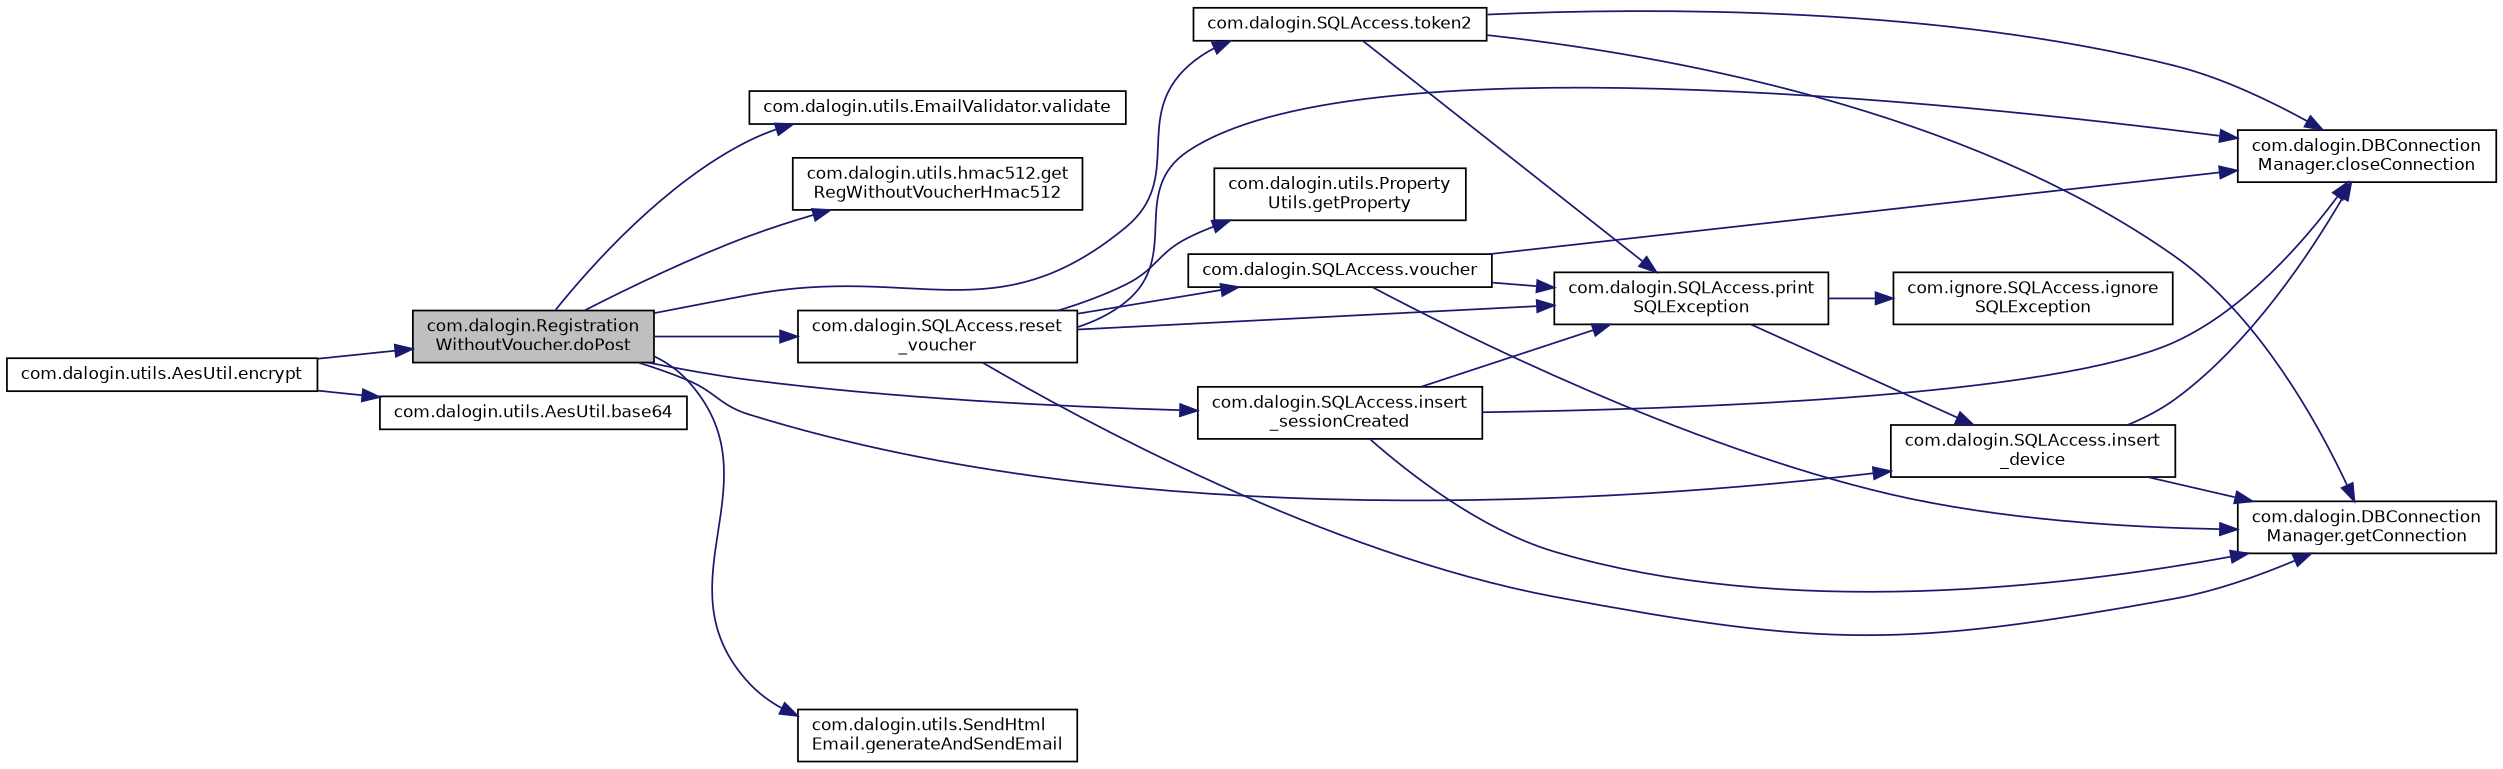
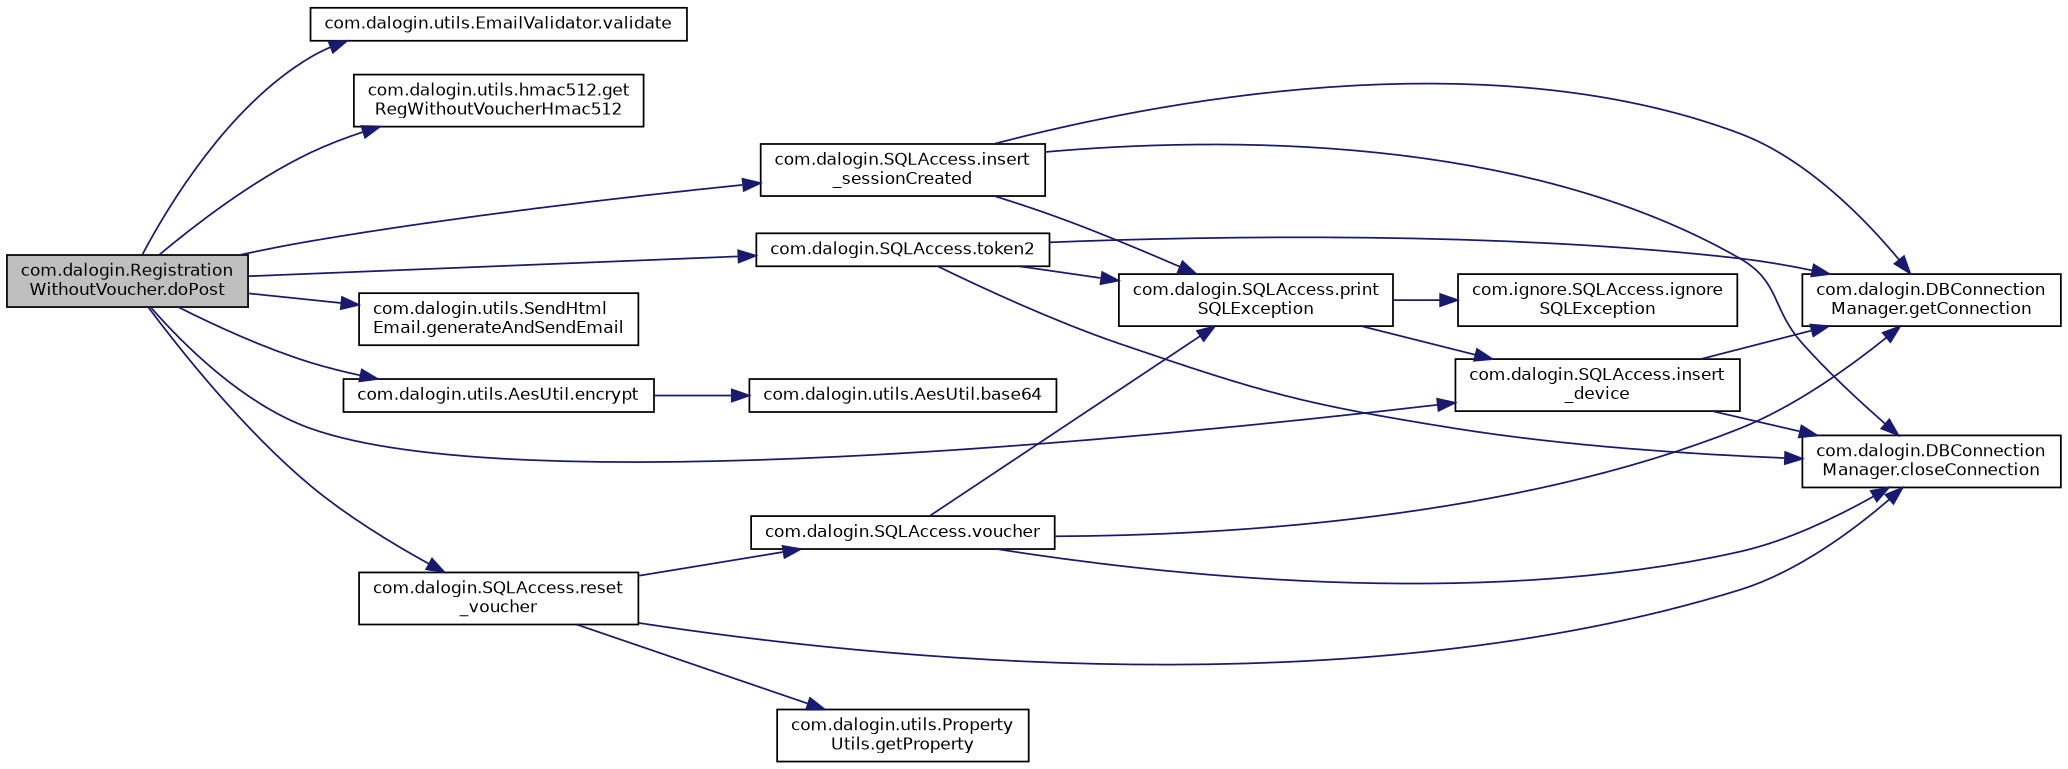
  digraph {
    rankdir=LR
    node [color=black fillcolor=white fontname=Helvetica fontsize=10 shape=record style=filled]
    edge [color=midnightblue fontname=Helvetica fontsize=10 labelfontname=Helvetica labelfontsize=10 style=solid]
    n1 [fillcolor=grey75 fontcolor=black height=0.2 label="com.dalogin.Registration\lWithoutVoucher.doPost" width=0.4]
    n2 [height=0.2 label="com.dalogin.utils.EmailValidator.validate" width=0.4]
    n3 [height=0.2 label="com.dalogin.utils.hmac512.get\lRegWithoutVoucherHmac512" width=0.4]
    n4 [height=0.2 label="com.dalogin.SQLAccess.insert\l_device" width=0.4]
    n5 [height=0.2 label="com.dalogin.SQLAccess.insert\l_sessionCreated" width=0.4]
    n6 [height=0.2 label="com.dalogin.utils.SendHtml\lEmail.generateAndSendEmail" width=0.4]
    n7 [height=0.2 label="com.dalogin.SQLAccess.token2" width=0.4]
    n8 [height=0.2 label="com.dalogin.utils.AesUtil.encrypt" width=0.4]
    n9 [height=0.2 label="com.dalogin.SQLAccess.reset\l_voucher" width=0.4]
    n10 [height=0.2 label="com.dalogin.DBConnection\lManager.getConnection" width=0.4]
    n11 [height=0.2 label="com.dalogin.DBConnection\lManager.closeConnection" width=0.4]
    n12 [height=0.2 label="com.dalogin.SQLAccess.print\lSQLException" width=0.4]
    n13 [height=0.2 label="com.dalogin.utils.AesUtil.base64" width=0.4]
    n14 [height=0.2 label="com.dalogin.utils.Property\lUtils.getProperty" width=0.4]
    n15 [height=0.2 label="com.dalogin.SQLAccess.voucher" width=0.4]
    n16 [height=0.2 label="com.ignore.SQLAccess.ignore\lSQLException" width=0.4]
    n1 -> n2
    n1 -> n3
    n1 -> n4
    n1 -> n5
    n1 -> n6
    n1 -> n7
-   n8 -> n1
+   n1 -> n8
    n1 -> n9
    n4 -> n10
    n4 -> n11
    n5 -> n10
    n5 -> n11
    n5 -> n12
    n7 -> n10
    n7 -> n11
    n7 -> n12
    n8 -> n13
-   n9 -> n10
    n9 -> n11
-   n9 -> n12
    n9 -> n14
    n9 -> n15
    n12 -> n4
    n12 -> n16
    n15 -> n10
    n15 -> n11
    n15 -> n12
  }
